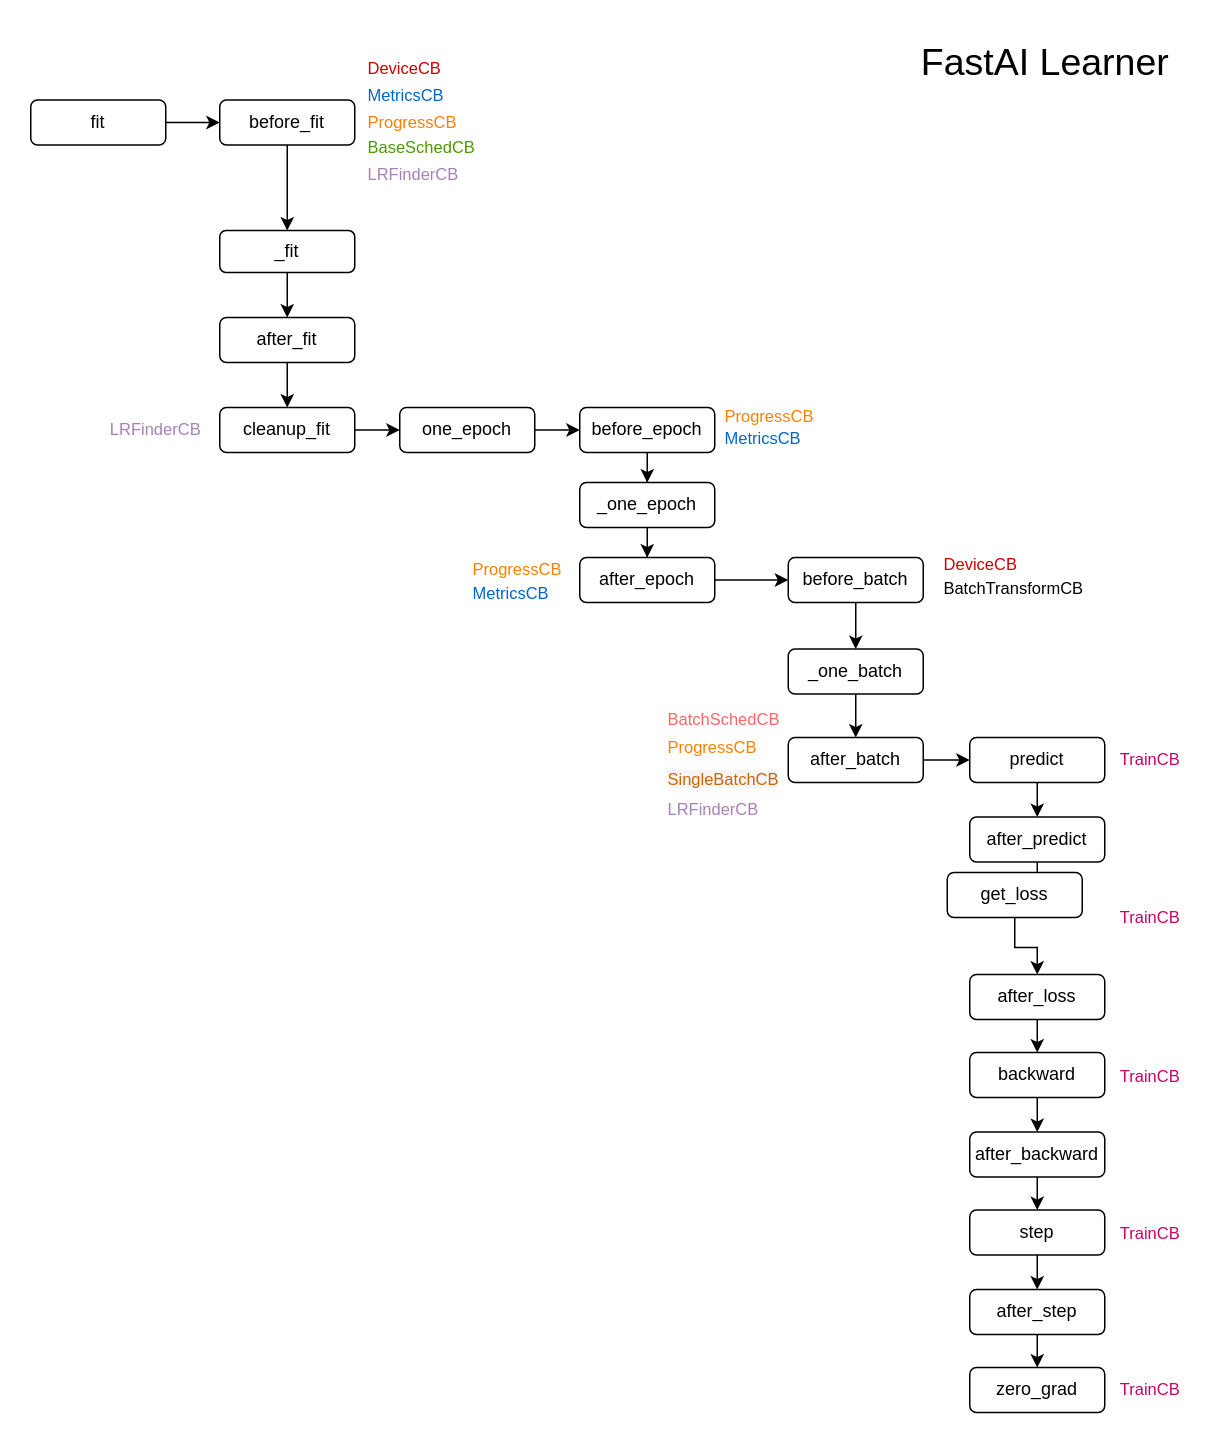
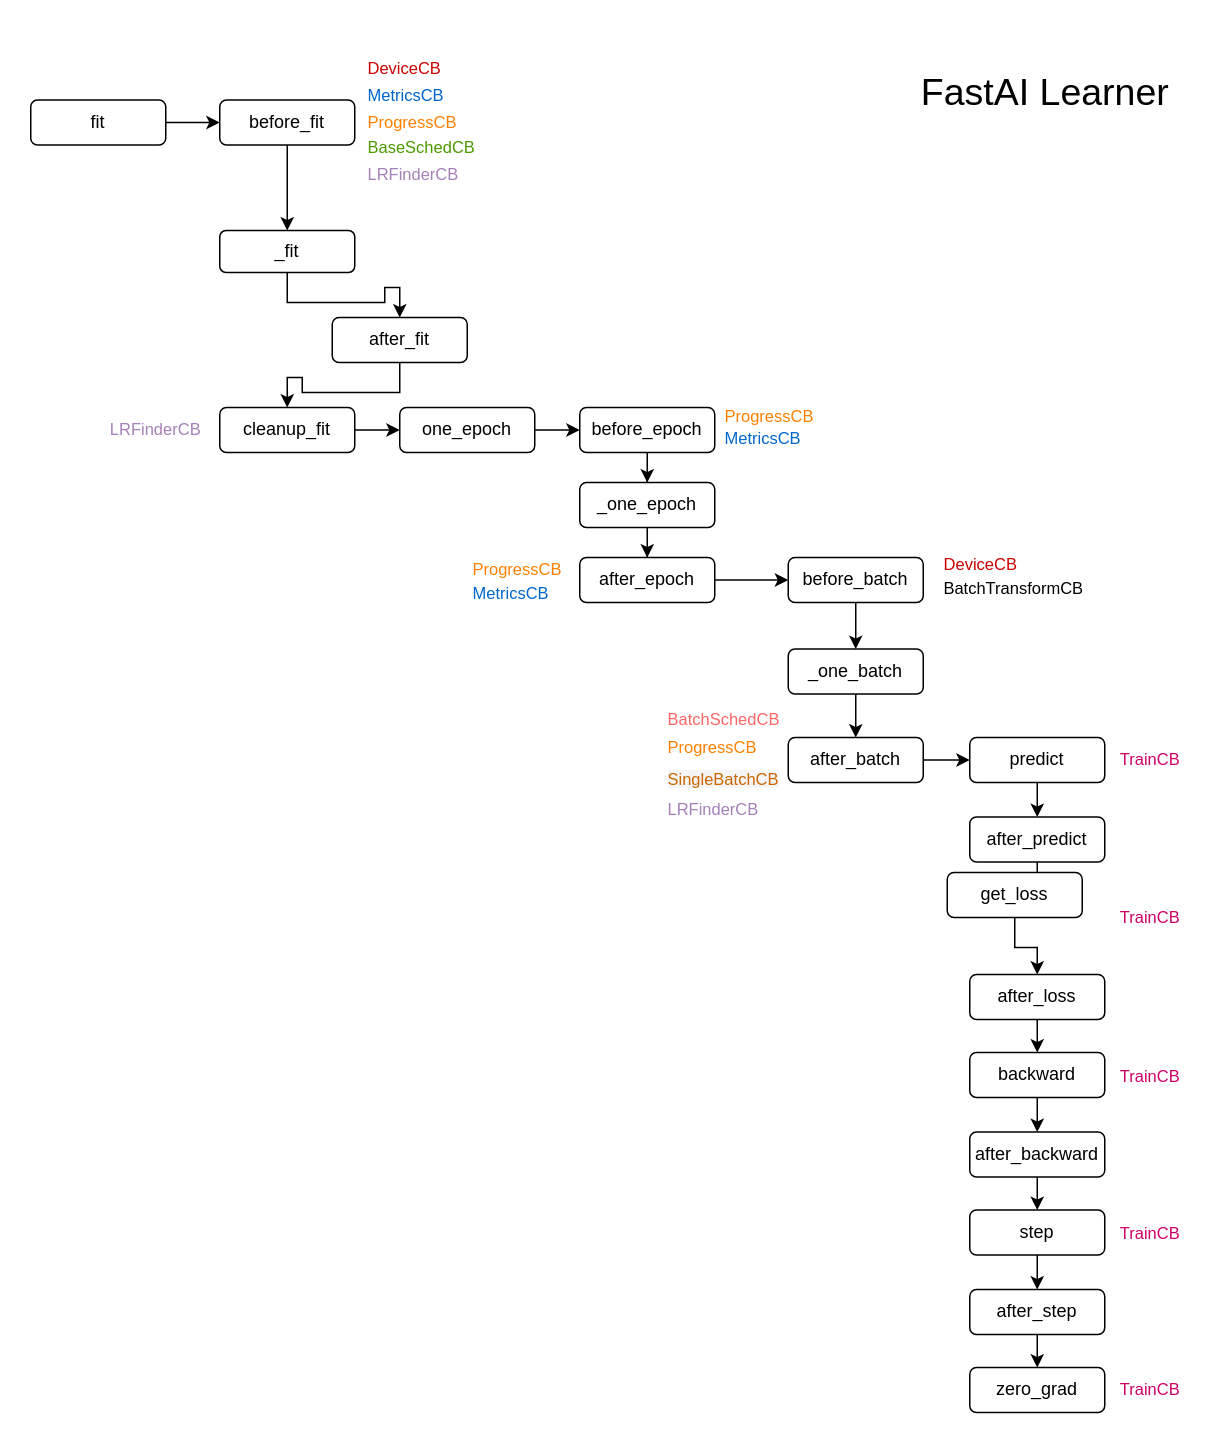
  <mxCell id="0" />
  <mxCell id="1" parent="0" />
  <mxCell id="2" style="edgeStyle=orthogonalEdgeStyle;rounded=0;orthogonalLoop=1;jettySize=auto;html=1;entryX=0;entryY=0.5;entryDx=0;entryDy=0;" edge="1" parent="1" source="3" target="5"><mxGeometry relative="1" as="geometry" /></mxCell>
  <mxCell id="3" value="fit" style="rounded=1;whiteSpace=wrap;html=1;" vertex="1" parent="1"><mxGeometry x="20" y="66" width="90" height="30" as="geometry" /></mxCell>
  <mxCell id="4" style="edgeStyle=orthogonalEdgeStyle;rounded=0;orthogonalLoop=1;jettySize=auto;html=1;" edge="1" parent="1" source="5" target="7"><mxGeometry relative="1" as="geometry" /></mxCell>
  <mxCell id="5" value="before_fit&lt;font color=&quot;#cc0000&quot;&gt;&lt;br&gt;&lt;/font&gt;" style="rounded=1;whiteSpace=wrap;html=1;" vertex="1" parent="1"><mxGeometry x="146" y="66" width="90" height="30" as="geometry" /></mxCell>
  <mxCell id="6" style="edgeStyle=orthogonalEdgeStyle;rounded=0;orthogonalLoop=1;jettySize=auto;html=1;entryX=0.5;entryY=0;entryDx=0;entryDy=0;" edge="1" parent="1" source="7" target="9"><mxGeometry relative="1" as="geometry" /></mxCell>
  <mxCell id="7" value="_fit" style="rounded=1;whiteSpace=wrap;html=1;" vertex="1" parent="1"><mxGeometry x="146" y="153" width="90" height="28" as="geometry" /></mxCell>
  <mxCell id="8" style="edgeStyle=orthogonalEdgeStyle;rounded=0;orthogonalLoop=1;jettySize=auto;html=1;entryX=0.5;entryY=0;entryDx=0;entryDy=0;" edge="1" parent="1" source="9" target="11"><mxGeometry relative="1" as="geometry" /></mxCell>
- <mxCell id="9" value="after_fit" style="rounded=1;whiteSpace=wrap;html=1;" vertex="1" parent="1"><mxGeometry x="146" y="211" width="90" height="30" as="geometry" /></mxCell>
+ <mxCell id="9" value="after_fit" style="rounded=1;whiteSpace=wrap;html=1;" vertex="1" parent="1"><mxGeometry x="221" y="211" width="90" height="30" as="geometry" /></mxCell>
  <mxCell id="10" style="edgeStyle=orthogonalEdgeStyle;rounded=0;orthogonalLoop=1;jettySize=auto;html=1;entryX=0;entryY=0.5;entryDx=0;entryDy=0;" edge="1" parent="1" source="11" target="13"><mxGeometry relative="1" as="geometry" /></mxCell>
  <mxCell id="11" value="cleanup_fit" style="rounded=1;whiteSpace=wrap;html=1;" vertex="1" parent="1"><mxGeometry x="146" y="271" width="90" height="30" as="geometry" /></mxCell>
  <mxCell id="12" style="edgeStyle=orthogonalEdgeStyle;rounded=0;orthogonalLoop=1;jettySize=auto;html=1;entryX=0;entryY=0.5;entryDx=0;entryDy=0;" edge="1" parent="1" source="13" target="15"><mxGeometry relative="1" as="geometry" /></mxCell>
  <mxCell id="13" value="one_epoch" style="rounded=1;whiteSpace=wrap;html=1;" vertex="1" parent="1"><mxGeometry x="266" y="271" width="90" height="30" as="geometry" /></mxCell>
  <mxCell id="14" style="edgeStyle=orthogonalEdgeStyle;rounded=0;orthogonalLoop=1;jettySize=auto;html=1;entryX=0.5;entryY=0;entryDx=0;entryDy=0;" edge="1" parent="1" source="15" target="17"><mxGeometry relative="1" as="geometry" /></mxCell>
  <mxCell id="15" value="before_epoch" style="rounded=1;whiteSpace=wrap;html=1;" vertex="1" parent="1"><mxGeometry x="386" y="271" width="90" height="30" as="geometry" /></mxCell>
  <mxCell id="16" style="edgeStyle=orthogonalEdgeStyle;rounded=0;orthogonalLoop=1;jettySize=auto;html=1;entryX=0.5;entryY=0;entryDx=0;entryDy=0;" edge="1" parent="1" source="17" target="19"><mxGeometry relative="1" as="geometry" /></mxCell>
  <mxCell id="17" value="_one_epoch" style="rounded=1;whiteSpace=wrap;html=1;" vertex="1" parent="1"><mxGeometry x="386" y="321" width="90" height="30" as="geometry" /></mxCell>
  <mxCell id="18" style="edgeStyle=orthogonalEdgeStyle;rounded=0;orthogonalLoop=1;jettySize=auto;html=1;entryX=0;entryY=0.5;entryDx=0;entryDy=0;" edge="1" parent="1" source="19" target="21"><mxGeometry relative="1" as="geometry" /></mxCell>
  <mxCell id="19" value="after_epoch" style="rounded=1;whiteSpace=wrap;html=1;" vertex="1" parent="1"><mxGeometry x="386" y="371" width="90" height="30" as="geometry" /></mxCell>
  <mxCell id="20" style="edgeStyle=orthogonalEdgeStyle;rounded=0;orthogonalLoop=1;jettySize=auto;html=1;" edge="1" parent="1" source="21" target="23"><mxGeometry relative="1" as="geometry" /></mxCell>
  <mxCell id="21" value="before_batch" style="rounded=1;whiteSpace=wrap;html=1;" vertex="1" parent="1"><mxGeometry x="525" y="371" width="90" height="30" as="geometry" /></mxCell>
  <mxCell id="22" style="edgeStyle=orthogonalEdgeStyle;rounded=0;orthogonalLoop=1;jettySize=auto;html=1;" edge="1" parent="1" source="23" target="25"><mxGeometry relative="1" as="geometry" /></mxCell>
  <mxCell id="23" value="_one_batch" style="rounded=1;whiteSpace=wrap;html=1;" vertex="1" parent="1"><mxGeometry x="525" y="432" width="90" height="30" as="geometry" /></mxCell>
  <mxCell id="24" style="edgeStyle=orthogonalEdgeStyle;rounded=0;orthogonalLoop=1;jettySize=auto;html=1;entryX=0;entryY=0.5;entryDx=0;entryDy=0;fontColor=#CC0000;" edge="1" parent="1" source="25" target="27"><mxGeometry relative="1" as="geometry" /></mxCell>
  <mxCell id="25" value="after_batch" style="rounded=1;whiteSpace=wrap;html=1;" vertex="1" parent="1"><mxGeometry x="525" y="491" width="90" height="30" as="geometry" /></mxCell>
  <mxCell id="26" style="edgeStyle=orthogonalEdgeStyle;rounded=0;orthogonalLoop=1;jettySize=auto;html=1;fontColor=#CC0000;" edge="1" parent="1" source="27" target="29"><mxGeometry relative="1" as="geometry" /></mxCell>
  <mxCell id="27" value="predict" style="rounded=1;whiteSpace=wrap;html=1;" vertex="1" parent="1"><mxGeometry x="646" y="491" width="90" height="30" as="geometry" /></mxCell>
  <mxCell id="28" style="edgeStyle=orthogonalEdgeStyle;rounded=0;orthogonalLoop=1;jettySize=auto;html=1;entryX=0.5;entryY=0;entryDx=0;entryDy=0;fontColor=#CC0000;" edge="1" parent="1" source="29" target="31"><mxGeometry relative="1" as="geometry" /></mxCell>
  <mxCell id="29" value="after_predict" style="rounded=1;whiteSpace=wrap;html=1;" vertex="1" parent="1"><mxGeometry x="646" y="544" width="90" height="30" as="geometry" /></mxCell>
  <mxCell id="30" style="edgeStyle=orthogonalEdgeStyle;rounded=0;orthogonalLoop=1;jettySize=auto;html=1;entryX=0.5;entryY=0;entryDx=0;entryDy=0;fontColor=#CC0000;" edge="1" parent="1" source="31" target="33"><mxGeometry relative="1" as="geometry" /></mxCell>
  <mxCell id="31" value="get_loss" style="rounded=1;whiteSpace=wrap;html=1;" vertex="1" parent="1"><mxGeometry x="631" y="581" width="90" height="30" as="geometry" /></mxCell>
  <mxCell id="32" style="edgeStyle=orthogonalEdgeStyle;rounded=0;orthogonalLoop=1;jettySize=auto;html=1;entryX=0.5;entryY=0;entryDx=0;entryDy=0;fontColor=#CC0000;" edge="1" parent="1" source="33" target="35"><mxGeometry relative="1" as="geometry" /></mxCell>
  <mxCell id="33" value="after_loss" style="rounded=1;whiteSpace=wrap;html=1;" vertex="1" parent="1"><mxGeometry x="646" y="649" width="90" height="30" as="geometry" /></mxCell>
  <mxCell id="34" style="edgeStyle=orthogonalEdgeStyle;rounded=0;orthogonalLoop=1;jettySize=auto;html=1;entryX=0.5;entryY=0;entryDx=0;entryDy=0;fontColor=#CC0000;" edge="1" parent="1" source="35" target="37"><mxGeometry relative="1" as="geometry" /></mxCell>
  <mxCell id="35" value="backward" style="rounded=1;whiteSpace=wrap;html=1;" vertex="1" parent="1"><mxGeometry x="646" y="701" width="90" height="30" as="geometry" /></mxCell>
  <mxCell id="36" style="edgeStyle=orthogonalEdgeStyle;rounded=0;orthogonalLoop=1;jettySize=auto;html=1;entryX=0.5;entryY=0;entryDx=0;entryDy=0;fontColor=#CC0000;" edge="1" parent="1" source="37" target="39"><mxGeometry relative="1" as="geometry" /></mxCell>
  <mxCell id="37" value="after_backward" style="rounded=1;whiteSpace=wrap;html=1;" vertex="1" parent="1"><mxGeometry x="646" y="754" width="90" height="30" as="geometry" /></mxCell>
  <mxCell id="38" style="edgeStyle=orthogonalEdgeStyle;rounded=0;orthogonalLoop=1;jettySize=auto;html=1;entryX=0.5;entryY=0;entryDx=0;entryDy=0;fontColor=#CC0000;" edge="1" parent="1" source="39" target="41"><mxGeometry relative="1" as="geometry" /></mxCell>
  <mxCell id="39" value="step" style="rounded=1;whiteSpace=wrap;html=1;" vertex="1" parent="1"><mxGeometry x="646" y="806" width="90" height="30" as="geometry" /></mxCell>
  <mxCell id="40" style="edgeStyle=orthogonalEdgeStyle;rounded=0;orthogonalLoop=1;jettySize=auto;html=1;entryX=0.5;entryY=0;entryDx=0;entryDy=0;fontColor=#CC0000;" edge="1" parent="1" source="41" target="42"><mxGeometry relative="1" as="geometry" /></mxCell>
  <mxCell id="41" value="after_step" style="rounded=1;whiteSpace=wrap;html=1;" vertex="1" parent="1"><mxGeometry x="646" y="859" width="90" height="30" as="geometry" /></mxCell>
  <mxCell id="42" value="zero_grad" style="rounded=1;whiteSpace=wrap;html=1;" vertex="1" parent="1"><mxGeometry x="646" y="911" width="90" height="30" as="geometry" /></mxCell>
  <mxCell id="43" value="DeviceCB" style="text;html=1;align=left;verticalAlign=middle;resizable=0;points=[];autosize=1;strokeColor=none;fillColor=none;fontColor=#CC0000;fontSize=11;" vertex="1" parent="1"><mxGeometry x="243" y="30" width="70" height="30" as="geometry" /></mxCell>
  <mxCell id="44" value="&lt;font color=&quot;#4d9900&quot; style=&quot;font-size: 11px;&quot;&gt;BaseSchedCB&lt;/font&gt;" style="text;html=1;align=left;verticalAlign=middle;resizable=0;points=[];autosize=1;strokeColor=none;fillColor=none;fontColor=#CC0000;fontSize=11;" vertex="1" parent="1"><mxGeometry x="243" y="83" width="100" height="30" as="geometry" /></mxCell>
  <mxCell id="45" value="&lt;font color=&quot;#0066cc&quot; style=&quot;font-size: 11px;&quot;&gt;MetricsCB&lt;/font&gt;" style="text;html=1;align=left;verticalAlign=middle;resizable=0;points=[];autosize=1;strokeColor=none;fillColor=none;fontColor=#CC0000;fontSize=11;" vertex="1" parent="1"><mxGeometry x="243" y="48" width="70" height="30" as="geometry" /></mxCell>
  <mxCell id="46" value="&lt;font color=&quot;#ff8000&quot; style=&quot;font-size: 11px;&quot;&gt;ProgressCB&lt;/font&gt;" style="text;html=1;align=left;verticalAlign=middle;resizable=0;points=[];autosize=1;strokeColor=none;fillColor=none;fontColor=#CC0000;fontSize=11;" vertex="1" parent="1"><mxGeometry x="243" y="66" width="80" height="30" as="geometry" /></mxCell>
  <mxCell id="47" value="&lt;font color=&quot;#a680b8&quot; style=&quot;font-size: 11px;&quot;&gt;LRFinderCB&lt;/font&gt;" style="text;html=1;align=left;verticalAlign=middle;resizable=0;points=[];autosize=1;strokeColor=none;fillColor=none;fontColor=#CC0000;fontSize=11;" vertex="1" parent="1"><mxGeometry x="243" y="101" width="80" height="30" as="geometry" /></mxCell>
  <mxCell id="48" value="&lt;font color=&quot;#000000&quot; style=&quot;font-size: 11px;&quot;&gt;BatchTransformCB&lt;/font&gt;" style="text;html=1;align=center;verticalAlign=middle;resizable=0;points=[];autosize=1;strokeColor=none;fillColor=none;fontColor=#CC0000;fontSize=11;" vertex="1" parent="1"><mxGeometry x="615" y="377" width="120" height="30" as="geometry" /></mxCell>
  <mxCell id="49" value="&lt;font color=&quot;#ff6666&quot; style=&quot;font-size: 11px;&quot;&gt;BatchSchedCB&lt;/font&gt;" style="text;html=1;align=left;verticalAlign=middle;resizable=0;points=[];autosize=1;strokeColor=none;fillColor=none;fontColor=#CC0000;fontSize=11;" vertex="1" parent="1"><mxGeometry x="443" y="464" width="100" height="30" as="geometry" /></mxCell>
  <mxCell id="50" value="&lt;font color=&quot;#cc6600&quot; style=&quot;background-color: rgb(245, 245, 245); font-size: 11px;&quot;&gt;SingleBatchCB&lt;/font&gt;" style="text;html=1;align=left;verticalAlign=middle;resizable=0;points=[];autosize=1;strokeColor=none;fillColor=none;fontColor=#CC0000;fontSize=11;" vertex="1" parent="1"><mxGeometry x="443" y="504" width="100" height="30" as="geometry" /></mxCell>
  <mxCell id="51" value="&lt;font color=&quot;#cc0066&quot; style=&quot;font-size: 11px;&quot;&gt;TrainCB&lt;/font&gt;" style="text;html=1;align=center;verticalAlign=middle;resizable=0;points=[];autosize=1;strokeColor=none;fillColor=none;fontColor=#CC0000;fontSize=11;" vertex="1" parent="1"><mxGeometry x="736" y="491" width="60" height="30" as="geometry" /></mxCell>
  <mxCell id="52" value="&lt;font color=&quot;#a680b8&quot; style=&quot;font-size: 11px;&quot;&gt;LRFinderCB&lt;/font&gt;" style="text;html=1;align=center;verticalAlign=middle;resizable=0;points=[];autosize=1;strokeColor=none;fillColor=none;fontColor=#CC0000;fontSize=11;" vertex="1" parent="1"><mxGeometry x="63" y="271" width="80" height="30" as="geometry" /></mxCell>
  <mxCell id="53" value="&lt;font color=&quot;#ff8000&quot; style=&quot;font-size: 11px;&quot;&gt;ProgressCB&lt;/font&gt;" style="text;html=1;align=left;verticalAlign=middle;resizable=0;points=[];autosize=1;strokeColor=none;fillColor=none;fontColor=#CC0000;fontSize=11;" vertex="1" parent="1"><mxGeometry x="481" y="262" width="80" height="30" as="geometry" /></mxCell>
  <mxCell id="54" value="&lt;font color=&quot;#0066cc&quot; style=&quot;font-size: 11px;&quot;&gt;MetricsCB&lt;/font&gt;" style="text;html=1;align=left;verticalAlign=middle;resizable=0;points=[];autosize=1;strokeColor=none;fillColor=none;fontColor=#CC0000;fontSize=11;" vertex="1" parent="1"><mxGeometry x="481" y="277" width="70" height="30" as="geometry" /></mxCell>
  <mxCell id="55" value="&lt;font color=&quot;#ff8000&quot; style=&quot;font-size: 11px;&quot;&gt;ProgressCB&lt;/font&gt;" style="text;html=1;align=left;verticalAlign=middle;resizable=0;points=[];autosize=1;strokeColor=none;fillColor=none;fontColor=#CC0000;fontSize=11;" vertex="1" parent="1"><mxGeometry x="313" y="364" width="80" height="30" as="geometry" /></mxCell>
  <mxCell id="56" value="&lt;font color=&quot;#0066cc&quot; style=&quot;font-size: 11px;&quot;&gt;MetricsCB&lt;/font&gt;" style="text;html=1;align=left;verticalAlign=middle;resizable=0;points=[];autosize=1;strokeColor=none;fillColor=none;fontColor=#CC0000;fontSize=11;" vertex="1" parent="1"><mxGeometry x="313" y="380" width="70" height="30" as="geometry" /></mxCell>
  <mxCell id="57" value="DeviceCB" style="text;html=1;align=center;verticalAlign=middle;resizable=0;points=[];autosize=1;strokeColor=none;fillColor=none;fontColor=#CC0000;fontSize=11;" vertex="1" parent="1"><mxGeometry x="618" y="361" width="70" height="30" as="geometry" /></mxCell>
  <mxCell id="58" value="&lt;font color=&quot;#ff8000&quot; style=&quot;font-size: 11px;&quot;&gt;ProgressCB&lt;/font&gt;" style="text;html=1;align=left;verticalAlign=middle;resizable=0;points=[];autosize=1;strokeColor=none;fillColor=none;fontColor=#CC0000;fontSize=11;" vertex="1" parent="1"><mxGeometry x="443" y="483" width="80" height="30" as="geometry" /></mxCell>
  <mxCell id="59" value="&lt;font color=&quot;#a680b8&quot; style=&quot;font-size: 11px;&quot;&gt;LRFinderCB&lt;/font&gt;" style="text;html=1;align=left;verticalAlign=middle;resizable=0;points=[];autosize=1;strokeColor=none;fillColor=none;fontColor=#CC0000;fontSize=11;" vertex="1" parent="1"><mxGeometry x="443" y="524" width="80" height="30" as="geometry" /></mxCell>
  <mxCell id="60" value="&lt;font color=&quot;#cc0066&quot; style=&quot;font-size: 11px;&quot;&gt;TrainCB&lt;/font&gt;" style="text;html=1;align=center;verticalAlign=middle;resizable=0;points=[];autosize=1;strokeColor=none;fillColor=none;fontColor=#CC0000;fontSize=11;" vertex="1" parent="1"><mxGeometry x="736" y="596" width="60" height="30" as="geometry" /></mxCell>
  <mxCell id="61" value="&lt;font color=&quot;#cc0066&quot; style=&quot;font-size: 11px;&quot;&gt;TrainCB&lt;/font&gt;" style="text;html=1;align=center;verticalAlign=middle;resizable=0;points=[];autosize=1;strokeColor=none;fillColor=none;fontColor=#CC0000;fontSize=11;" vertex="1" parent="1"><mxGeometry x="736" y="702" width="60" height="30" as="geometry" /></mxCell>
  <mxCell id="62" value="&lt;font color=&quot;#cc0066&quot; style=&quot;font-size: 11px;&quot;&gt;TrainCB&lt;/font&gt;" style="text;html=1;align=center;verticalAlign=middle;resizable=0;points=[];autosize=1;strokeColor=none;fillColor=none;fontColor=#CC0000;fontSize=11;" vertex="1" parent="1"><mxGeometry x="736" y="807" width="60" height="30" as="geometry" /></mxCell>
  <mxCell id="63" value="&lt;font color=&quot;#cc0066&quot; style=&quot;font-size: 11px;&quot;&gt;TrainCB&lt;/font&gt;" style="text;html=1;align=center;verticalAlign=middle;resizable=0;points=[];autosize=1;strokeColor=none;fillColor=none;fontColor=#CC0000;fontSize=11;" vertex="1" parent="1"><mxGeometry x="736" y="911" width="60" height="30" as="geometry" /></mxCell>
- <mxCell id="64" value="&lt;font color=&quot;#000000&quot; style=&quot;font-size: 25px;&quot;&gt;FastAI Learner&lt;/font&gt;" style="text;html=1;align=center;verticalAlign=middle;resizable=0;points=[];autosize=1;strokeColor=none;fillColor=none;fontSize=11;fontColor=#CC0066;" vertex="1" parent="1"><mxGeometry x="601" y="20" width="190" height="40" as="geometry" /></mxCell>
+ <mxCell id="64" value="&lt;font color=&quot;#000000&quot; style=&quot;font-size: 25px;&quot;&gt;FastAI Learner&lt;/font&gt;" style="text;html=1;align=center;verticalAlign=middle;resizable=0;points=[];autosize=1;strokeColor=none;fillColor=none;fontSize=11;fontColor=#CC0066;" vertex="1" parent="1"><mxGeometry x="601" y="40" width="190" height="40" as="geometry" /></mxCell>
